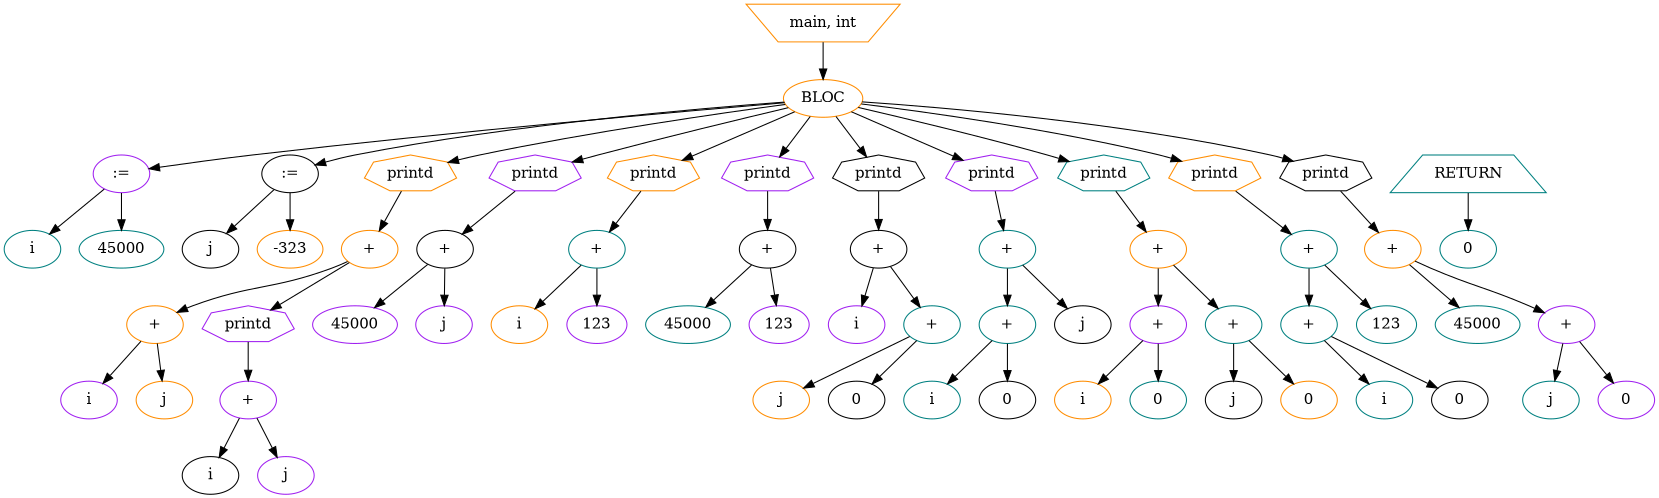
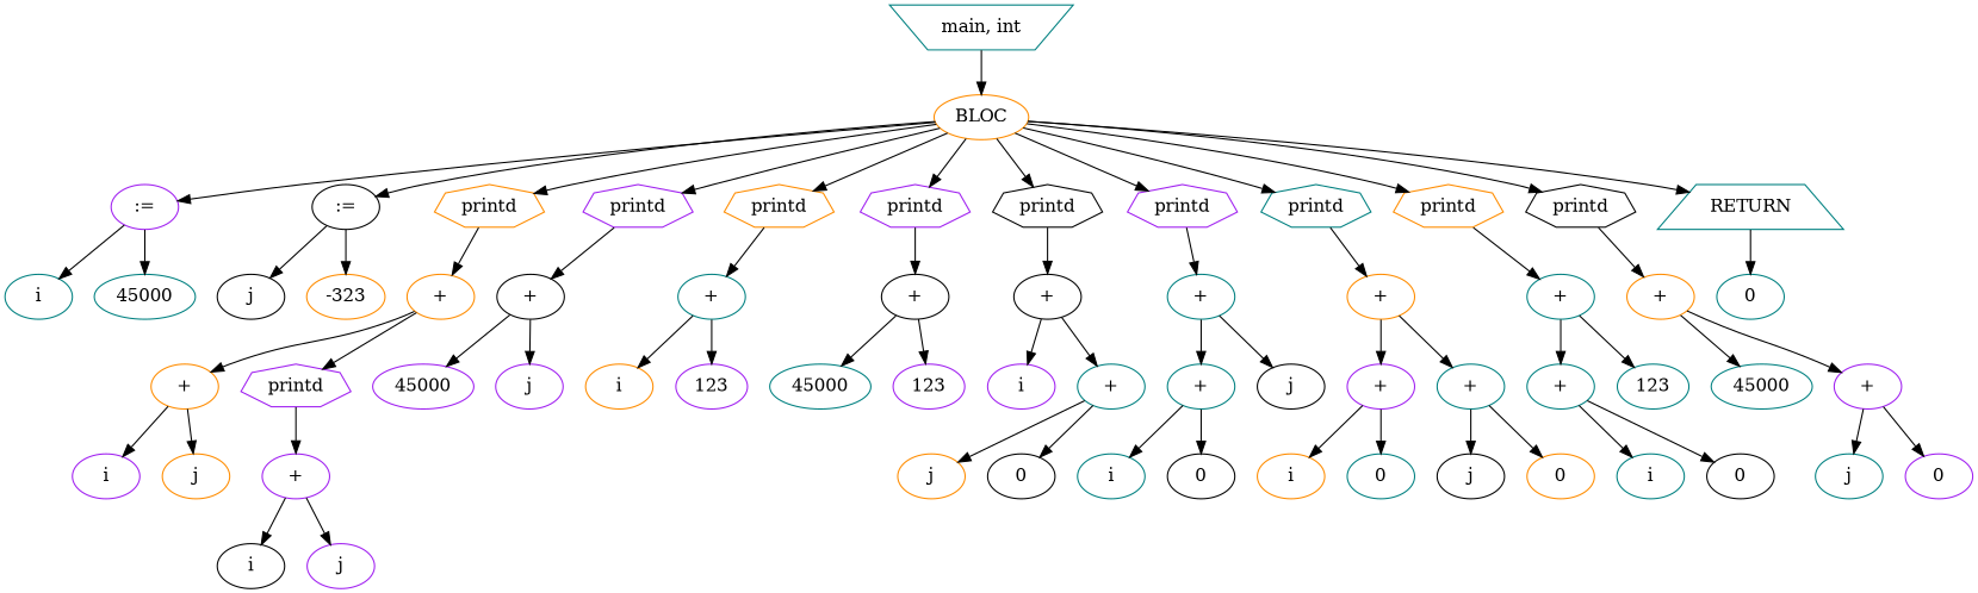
  digraph {
    node [color=teal]
-   n1 [color=darkorange label="main, int" shape=invtrapezium]
+   n1 [label="main, int" shape=invtrapezium]
    n2 [color=darkorange label=BLOC]
    n3 [color=purple label=":="]
    n4 [color=black label=":="]
    n5 [color=darkorange label=printd shape=septagon]
    n6 [color=purple label=printd shape=septagon]
    n7 [color=darkorange label=printd shape=septagon]
    n8 [color=purple label=printd shape=septagon]
    n9 [color=black label=printd shape=septagon]
    n10 [color=purple label=printd shape=septagon]
    n11 [label=printd shape=septagon]
    n12 [color=darkorange label=printd shape=septagon]
    n13 [color=black label=printd shape=septagon]
    n14 [label=RETURN shape=trapezium]
    n15 [label=i]
    n16 [label=45000]
    n17 [color=black label=j]
    n18 [color=darkorange label=-323]
    n19 [color=darkorange label="+"]
    n20 [color=black label="+"]
    n21 [label="+"]
    n22 [color=black label="+"]
    n23 [color=black label="+"]
    n24 [label="+"]
    n25 [color=darkorange label="+"]
    n26 [label="+"]
    n27 [color=darkorange label="+"]
    n28 [label=0]
    n29 [color=darkorange label="+"]
    n30 [color=purple label=printd shape=septagon]
    n31 [color=purple label=i]
    n32 [color=darkorange label=j]
    n33 [color=purple label="+"]
    n34 [color=black label=i]
    n35 [color=purple label=j]
    n36 [color=purple label=45000]
    n37 [color=purple label=j]
    n38 [color=darkorange label=i]
    n39 [color=purple label=123]
    n40 [label=45000]
    n41 [color=purple label=123]
    n42 [color=purple label=i]
    n43 [label="+"]
    n44 [color=darkorange label=j]
    n45 [color=black label=0]
    n46 [label="+"]
    n47 [color=black label=j]
    n48 [label=i]
    n49 [color=black label=0]
    n50 [color=purple label="+"]
    n51 [label="+"]
    n52 [color=darkorange label=i]
    n53 [label=0]
    n54 [color=black label=j]
    n55 [color=darkorange label=0]
    n56 [label="+"]
    n57 [label=123]
    n58 [label=i]
    n59 [color=black label=0]
    n60 [label=45000]
    n61 [color=purple label="+"]
    n62 [label=j]
    n63 [color=purple label=0]
    n1 -> n2
    n2 -> n3
    n2 -> n4
    n2 -> n5
    n2 -> n6
    n2 -> n7
    n2 -> n8
    n2 -> n9
    n2 -> n10
    n2 -> n11
    n2 -> n12
    n2 -> n13
+   n2 -> n14
    n3 -> n15
    n3 -> n16
    n4 -> n17
    n4 -> n18
    n5 -> n19
    n6 -> n20
    n7 -> n21
    n8 -> n22
    n9 -> n23
    n10 -> n24
    n11 -> n25
    n12 -> n26
    n13 -> n27
    n14 -> n28
    n19 -> n29
    n19 -> n30
    n20 -> n36
    n20 -> n37
    n21 -> n38
    n21 -> n39
    n22 -> n40
    n22 -> n41
    n23 -> n42
    n23 -> n43
    n24 -> n46
    n24 -> n47
    n25 -> n50
    n25 -> n51
    n26 -> n56
    n26 -> n57
    n27 -> n60
    n27 -> n61
    n29 -> n31
    n29 -> n32
    n30 -> n33
    n33 -> n34
    n33 -> n35
    n43 -> n44
    n43 -> n45
    n46 -> n48
    n46 -> n49
    n50 -> n52
    n50 -> n53
    n51 -> n54
    n51 -> n55
    n56 -> n58
    n56 -> n59
    n61 -> n62
    n61 -> n63
  }
